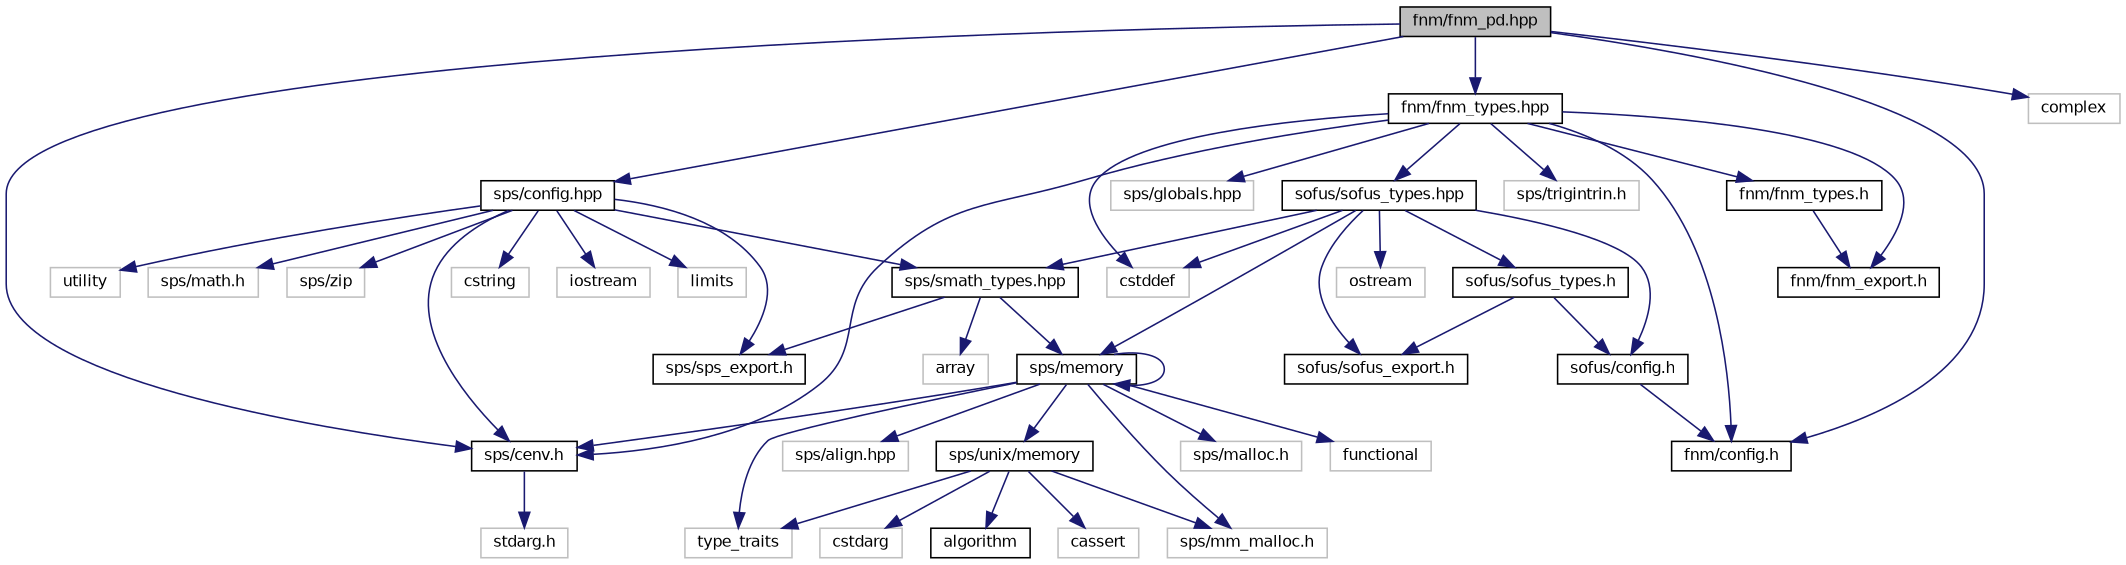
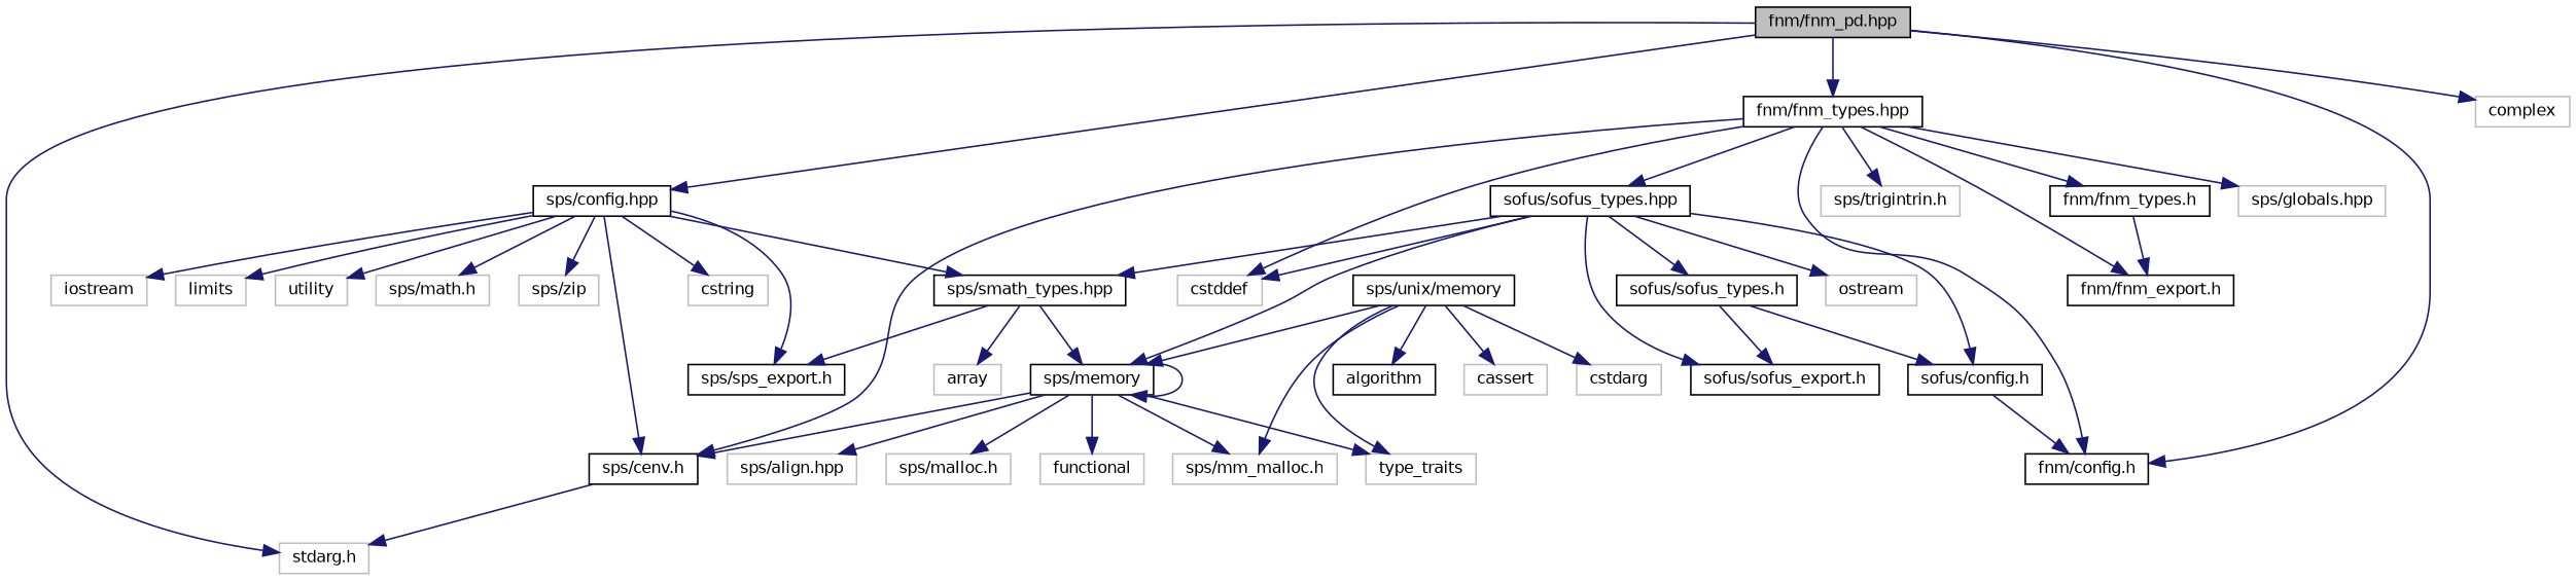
  digraph {
    node [color=grey75 fillcolor=white fontname=Helvetica fontsize=10 shape=record style=filled]
    edge [color=midnightblue fontname=Helvetica fontsize=10 labelfontname=Helvetica labelfontsize=10 style=solid]
    n1 [color=black fillcolor=grey75 fontcolor=black height=0.2 label="fnm/fnm_pd.hpp" width=0.4]
    n2 [color=black height=0.2 label="fnm/config.h" width=0.4]
    n3 [color=black height=0.2 label="sps/cenv.h" width=0.4]
    n4 [color=black height=0.2 label="sps/config.hpp" width=0.4]
    n5 [color=black height=0.2 label="fnm/fnm_types.hpp" width=0.4]
    n6 [height=0.2 label=complex width=0.4]
    n7 [height=0.2 label="stdarg.h" width=0.4]
    n8 [color=black height=0.2 label="sps/sps_export.h" width=0.4]
    n9 [height=0.2 label="sps/math.h" width=0.4]
    n10 [height=0.2 label="sps/zip" width=0.4]
    n11 [height=0.2 label=cstring width=0.4]
    n12 [height=0.2 label=iostream width=0.4]
    n13 [height=0.2 label=limits width=0.4]
    n14 [height=0.2 label=utility width=0.4]
    n15 [color=black height=0.2 label="sps/smath_types.hpp" width=0.4]
    n16 [height=0.2 label="sps/trigintrin.h" width=0.4]
    n17 [color=black height=0.2 label="fnm/fnm_export.h" width=0.4]
    n18 [color=black height=0.2 label="fnm/fnm_types.h" width=0.4]
    n19 [color=black height=0.2 label="sofus/sofus_types.hpp" width=0.4]
    n20 [height=0.2 label=cstddef width=0.4]
    n21 [height=0.2 label="sps/globals.hpp" width=0.4]
    n22 [height=0.2 label=array width=0.4]
    n23 [color=black height=0.2 label="sps/memory" width=0.4]
    n24 [height=0.2 label="sps/mm_malloc.h" width=0.4]
    n25 [height=0.2 label="sps/malloc.h" width=0.4]
    n26 [height=0.2 label=functional width=0.4]
    n27 [height=0.2 label=type_traits width=0.4]
    n28 [height=0.2 label="sps/align.hpp" width=0.4]
    n29 [color=black height=0.2 label="sps/unix/memory" width=0.4]
    n30 [color=black height=0.2 label=algorithm width=0.4]
    n31 [height=0.2 label=cassert width=0.4]
    n32 [height=0.2 label=cstdarg width=0.4]
    n33 [color=black height=0.2 label="sofus/config.h" width=0.4]
    n34 [color=black height=0.2 label="sofus/sofus_export.h" width=0.4]
    n35 [color=black height=0.2 label="sofus/sofus_types.h" width=0.4]
    n36 [height=0.2 label=ostream width=0.4]
    n1 -> n2
-   n1 -> n3
+   n1 -> n7
    n1 -> n4
    n1 -> n5
    n1 -> n6
    n3 -> n7
    n4 -> n3
    n4 -> n8
    n4 -> n9
    n4 -> n10
    n4 -> n11
    n4 -> n12
    n4 -> n13
    n4 -> n14
    n4 -> n15
    n5 -> n2
    n5 -> n3
    n5 -> n16
    n5 -> n17
    n5 -> n18
    n5 -> n19
    n5 -> n20
    n5 -> n21
    n15 -> n8
    n15 -> n22
    n15 -> n23
    n18 -> n17
    n19 -> n15
    n19 -> n20
    n19 -> n23
    n19 -> n33
    n19 -> n34
    n19 -> n35
    n19 -> n36
    n23 -> n3
    n23 -> n23
    n23 -> n24
    n23 -> n25
    n23 -> n26
    n23 -> n27
    n23 -> n28
-   n23 -> n29
+   n29 -> n23
    n29 -> n24
    n29 -> n27
    n29 -> n30
    n29 -> n31
    n29 -> n32
    n33 -> n2
    n35 -> n33
    n35 -> n34
  }
